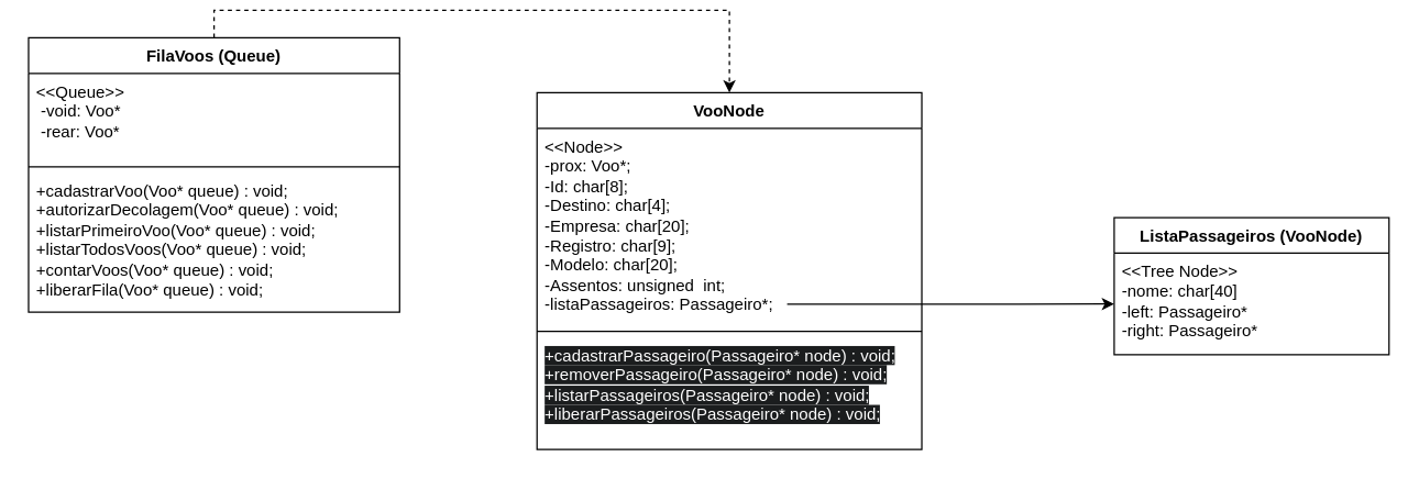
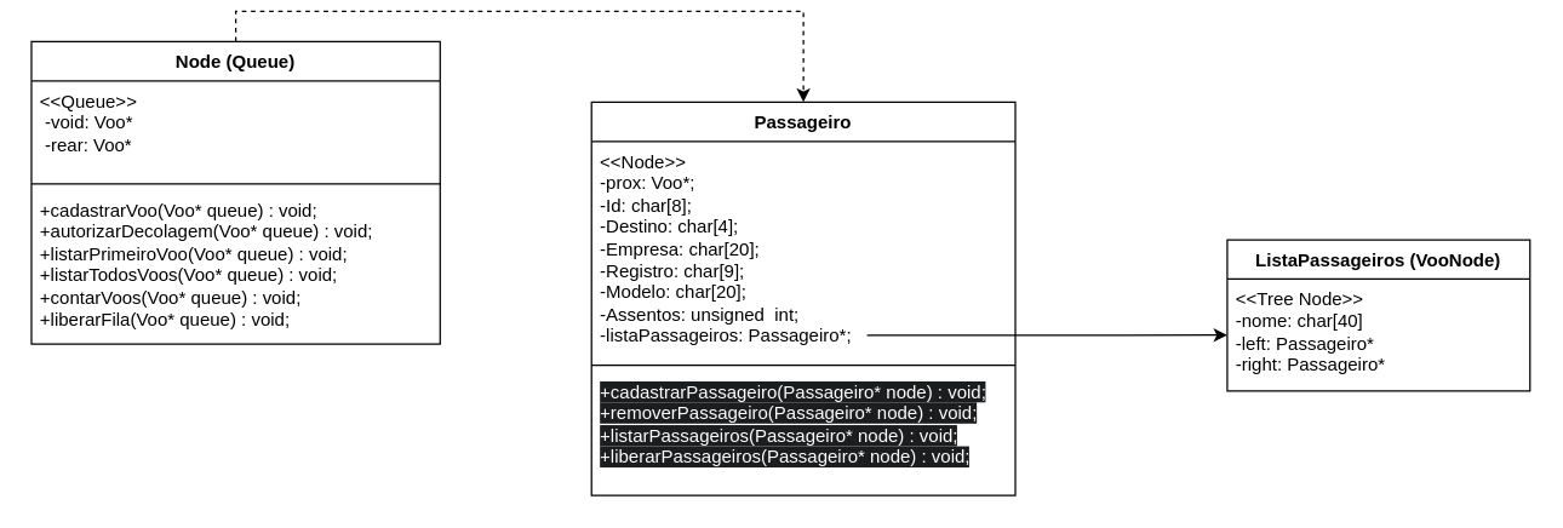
  <mxCell id="0" />
  <mxCell id="1" parent="0" />
  <mxCell id="2" style="edgeStyle=orthogonalEdgeStyle;rounded=0;orthogonalLoop=1;jettySize=auto;html=1;exitX=0.5;exitY=0;exitDx=0;exitDy=0;entryX=0.5;entryY=0;entryDx=0;entryDy=0;dashed=1;" edge="1" parent="1" source="3" target="7"><mxGeometry relative="1" as="geometry" /></mxCell>
- <mxCell id="3" value="FilaVoos (Queue)" style="swimlane;fontStyle=1;align=center;verticalAlign=top;childLayout=stackLayout;horizontal=1;startSize=26;horizontalStack=0;resizeParent=1;resizeParentMax=0;resizeLast=0;collapsible=1;marginBottom=0;whiteSpace=wrap;html=1;" vertex="1" parent="1"><mxGeometry x="20" y="20" width="270" height="200" as="geometry" /></mxCell>
+ <mxCell id="3" value="Node (Queue)" style="swimlane;fontStyle=1;align=center;verticalAlign=top;childLayout=stackLayout;horizontal=1;startSize=26;horizontalStack=0;resizeParent=1;resizeParentMax=0;resizeLast=0;collapsible=1;marginBottom=0;whiteSpace=wrap;html=1;" vertex="1" parent="1"><mxGeometry x="20" y="20" width="270" height="200" as="geometry" /></mxCell>
  <mxCell id="4" value="&amp;lt;&amp;lt;Queue&amp;gt;&amp;gt;&lt;div&gt;&amp;nbsp;-void: Voo*&amp;nbsp;&lt;/div&gt;&lt;div&gt;&amp;nbsp;-rear: Voo*&amp;nbsp;&lt;/div&gt;&lt;div&gt;&lt;br&gt;&lt;/div&gt;" style="text;strokeColor=none;fillColor=none;align=left;verticalAlign=top;spacingLeft=4;spacingRight=4;overflow=hidden;rotatable=0;points=[[0,0.5],[1,0.5]];portConstraint=eastwest;whiteSpace=wrap;html=1;" vertex="1" parent="3"><mxGeometry y="26" width="270" height="64" as="geometry" /></mxCell>
  <mxCell id="5" value="" style="line;strokeWidth=1;fillColor=none;align=left;verticalAlign=middle;spacingTop=-1;spacingLeft=3;spacingRight=3;rotatable=0;labelPosition=right;points=[];portConstraint=eastwest;strokeColor=inherit;" vertex="1" parent="3"><mxGeometry y="90" width="270" height="8" as="geometry" /></mxCell>
  <mxCell id="6" value="&lt;div&gt;+cadastrarVoo(Voo* queue) : void;&amp;nbsp; &amp;nbsp; &amp;nbsp; &amp;nbsp; &amp;nbsp;&lt;/div&gt;&lt;div&gt;+autorizarDecolagem(Voo* queue) : void;&lt;br&gt;+listarPrimeiroVoo(Voo* queue) : void;&lt;br&gt;+listarTodosVoos(Voo* queue) : void;&lt;br&gt;+contarVoos(Voo* queue) : void;&lt;br&gt;+liberarFila(Voo* queue) : void;&lt;/div&gt;" style="text;strokeColor=none;fillColor=none;align=left;verticalAlign=top;spacingLeft=4;spacingRight=4;overflow=hidden;rotatable=0;points=[[0,0.5],[1,0.5]];portConstraint=eastwest;whiteSpace=wrap;html=1;" vertex="1" parent="3"><mxGeometry y="98" width="270" height="102" as="geometry" /></mxCell>
- <mxCell id="7" value="VooNode" style="swimlane;fontStyle=1;align=center;verticalAlign=top;childLayout=stackLayout;horizontal=1;startSize=26;horizontalStack=0;resizeParent=1;resizeParentMax=0;resizeLast=0;collapsible=1;marginBottom=0;whiteSpace=wrap;html=1;" vertex="1" parent="1"><mxGeometry x="390" y="60" width="280" height="260" as="geometry" /></mxCell>
+ <mxCell id="7" value="Passageiro" style="swimlane;fontStyle=1;align=center;verticalAlign=top;childLayout=stackLayout;horizontal=1;startSize=26;horizontalStack=0;resizeParent=1;resizeParentMax=0;resizeLast=0;collapsible=1;marginBottom=0;whiteSpace=wrap;html=1;" vertex="1" parent="1"><mxGeometry x="390" y="60" width="280" height="260" as="geometry" /></mxCell>
  <mxCell id="8" value="        &amp;lt;&amp;lt;Node&amp;gt;&amp;gt;&lt;br&gt;        -prox: Voo*;&lt;br&gt;        -Id: char[8];&amp;nbsp;&lt;br&gt;        -Destino: char[4];&amp;nbsp;&lt;br&gt;        -Empresa: char[20];&amp;nbsp;&lt;br&gt;        -Registro: char[9];&lt;br&gt;        -Modelo: char[20];&lt;br&gt;        -Assentos: unsigned&amp;nbsp; int;&lt;br&gt;        -listaPassageiros: Passageiro*;" style="text;strokeColor=none;fillColor=none;align=left;verticalAlign=top;spacingLeft=4;spacingRight=4;overflow=hidden;rotatable=0;points=[[0,0.5,0,0,0],[0.65,0.89,0,0,0]];portConstraint=eastwest;whiteSpace=wrap;html=1;" vertex="1" parent="7"><mxGeometry y="26" width="280" height="144" as="geometry" /></mxCell>
  <mxCell id="9" value="" style="line;strokeWidth=1;fillColor=none;align=left;verticalAlign=middle;spacingTop=-1;spacingLeft=3;spacingRight=3;rotatable=0;labelPosition=right;points=[];portConstraint=eastwest;strokeColor=inherit;" vertex="1" parent="7"><mxGeometry y="170" width="280" height="8" as="geometry" /></mxCell>
  <mxCell id="10" value="&lt;span style=&quot;color: rgb(255, 255, 255); font-family: Helvetica; font-size: 12px; font-style: normal; font-variant-ligatures: normal; font-variant-caps: normal; font-weight: 400; letter-spacing: normal; orphans: 2; text-align: left; text-indent: 0px; text-transform: none; widows: 2; word-spacing: 0px; -webkit-text-stroke-width: 0px; white-space: normal; background-color: rgb(27, 29, 30); text-decoration-thickness: initial; text-decoration-style: initial; text-decoration-color: initial; display: inline !important; float: none;&quot;&gt;+cadastrarPassageiro(Passageiro* node) : void;&lt;/span&gt;&lt;br style=&quot;forced-color-adjust: none; box-shadow: none !important; color: rgb(255, 255, 255); font-family: Helvetica; font-size: 12px; font-style: normal; font-variant-ligatures: normal; font-variant-caps: normal; font-weight: 400; letter-spacing: normal; orphans: 2; text-align: left; text-indent: 0px; text-transform: none; widows: 2; word-spacing: 0px; -webkit-text-stroke-width: 0px; white-space: normal; background-color: rgb(27, 29, 30); text-decoration-thickness: initial; text-decoration-style: initial; text-decoration-color: initial;&quot;&gt;&lt;span style=&quot;color: rgb(255, 255, 255); font-family: Helvetica; font-size: 12px; font-style: normal; font-variant-ligatures: normal; font-variant-caps: normal; font-weight: 400; letter-spacing: normal; orphans: 2; text-align: left; text-indent: 0px; text-transform: none; widows: 2; word-spacing: 0px; -webkit-text-stroke-width: 0px; white-space: normal; background-color: rgb(27, 29, 30); text-decoration-thickness: initial; text-decoration-style: initial; text-decoration-color: initial; display: inline !important; float: none;&quot;&gt;+removerPassageiro(Passageiro* node) : void;&lt;/span&gt;&lt;br style=&quot;forced-color-adjust: none; box-shadow: none !important; color: rgb(255, 255, 255); font-family: Helvetica; font-size: 12px; font-style: normal; font-variant-ligatures: normal; font-variant-caps: normal; font-weight: 400; letter-spacing: normal; orphans: 2; text-align: left; text-indent: 0px; text-transform: none; widows: 2; word-spacing: 0px; -webkit-text-stroke-width: 0px; white-space: normal; background-color: rgb(27, 29, 30); text-decoration-thickness: initial; text-decoration-style: initial; text-decoration-color: initial;&quot;&gt;&lt;span style=&quot;color: rgb(255, 255, 255); font-family: Helvetica; font-size: 12px; font-style: normal; font-variant-ligatures: normal; font-variant-caps: normal; font-weight: 400; letter-spacing: normal; orphans: 2; text-align: left; text-indent: 0px; text-transform: none; widows: 2; word-spacing: 0px; -webkit-text-stroke-width: 0px; white-space: normal; background-color: rgb(27, 29, 30); text-decoration-thickness: initial; text-decoration-style: initial; text-decoration-color: initial; display: inline !important; float: none;&quot;&gt;+listarPassageiros(Passageiro* node) : void;&lt;/span&gt;&lt;br style=&quot;forced-color-adjust: none; box-shadow: none !important; color: rgb(255, 255, 255); font-family: Helvetica; font-size: 12px; font-style: normal; font-variant-ligatures: normal; font-variant-caps: normal; font-weight: 400; letter-spacing: normal; orphans: 2; text-align: left; text-indent: 0px; text-transform: none; widows: 2; word-spacing: 0px; -webkit-text-stroke-width: 0px; white-space: normal; background-color: rgb(27, 29, 30); text-decoration-thickness: initial; text-decoration-style: initial; text-decoration-color: initial;&quot;&gt;&lt;span style=&quot;color: rgb(255, 255, 255); font-family: Helvetica; font-size: 12px; font-style: normal; font-variant-ligatures: normal; font-variant-caps: normal; font-weight: 400; letter-spacing: normal; orphans: 2; text-align: left; text-indent: 0px; text-transform: none; widows: 2; word-spacing: 0px; -webkit-text-stroke-width: 0px; white-space: normal; background-color: rgb(27, 29, 30); text-decoration-thickness: initial; text-decoration-style: initial; text-decoration-color: initial; display: inline !important; float: none;&quot;&gt;+liberarPassageiros(Passageiro* node) : void;&lt;/span&gt;&lt;div&gt;&lt;br/&gt;&lt;/div&gt;" style="text;strokeColor=none;fillColor=none;align=left;verticalAlign=top;spacingLeft=4;spacingRight=4;overflow=hidden;rotatable=0;points=[[0,0.5],[1,0.5]];portConstraint=eastwest;whiteSpace=wrap;html=1;" vertex="1" parent="7"><mxGeometry y="178" width="280" height="82" as="geometry" /></mxCell>
  <mxCell id="11" value="ListaPassageiros (VooNode)" style="swimlane;fontStyle=1;align=center;verticalAlign=top;childLayout=stackLayout;horizontal=1;startSize=26;horizontalStack=0;resizeParent=1;resizeParentMax=0;resizeLast=0;collapsible=1;marginBottom=0;whiteSpace=wrap;html=1;" vertex="1" parent="1"><mxGeometry x="810" y="151" width="200" height="100" as="geometry" /></mxCell>
  <mxCell id="12" value="        &amp;lt;&amp;lt;Tree Node&amp;gt;&amp;gt;&lt;br/&gt;        -nome: char[40]&lt;br/&gt;        -left: Passageiro*&lt;br/&gt;        -right: Passageiro*" style="text;strokeColor=none;fillColor=none;align=left;verticalAlign=top;spacingLeft=4;spacingRight=4;overflow=hidden;rotatable=0;points=[[0,0.5],[1,0.5]];portConstraint=eastwest;whiteSpace=wrap;html=1;" vertex="1" parent="11"><mxGeometry y="26" width="200" height="74" as="geometry" /></mxCell>
  <mxCell id="13" style="edgeStyle=orthogonalEdgeStyle;rounded=0;orthogonalLoop=1;jettySize=auto;html=1;exitX=0.65;exitY=0.89;exitDx=0;exitDy=0;exitPerimeter=0;entryX=0;entryY=0.5;entryDx=0;entryDy=0;" edge="1" parent="1" source="8" target="12"><mxGeometry relative="1" as="geometry" /></mxCell>
